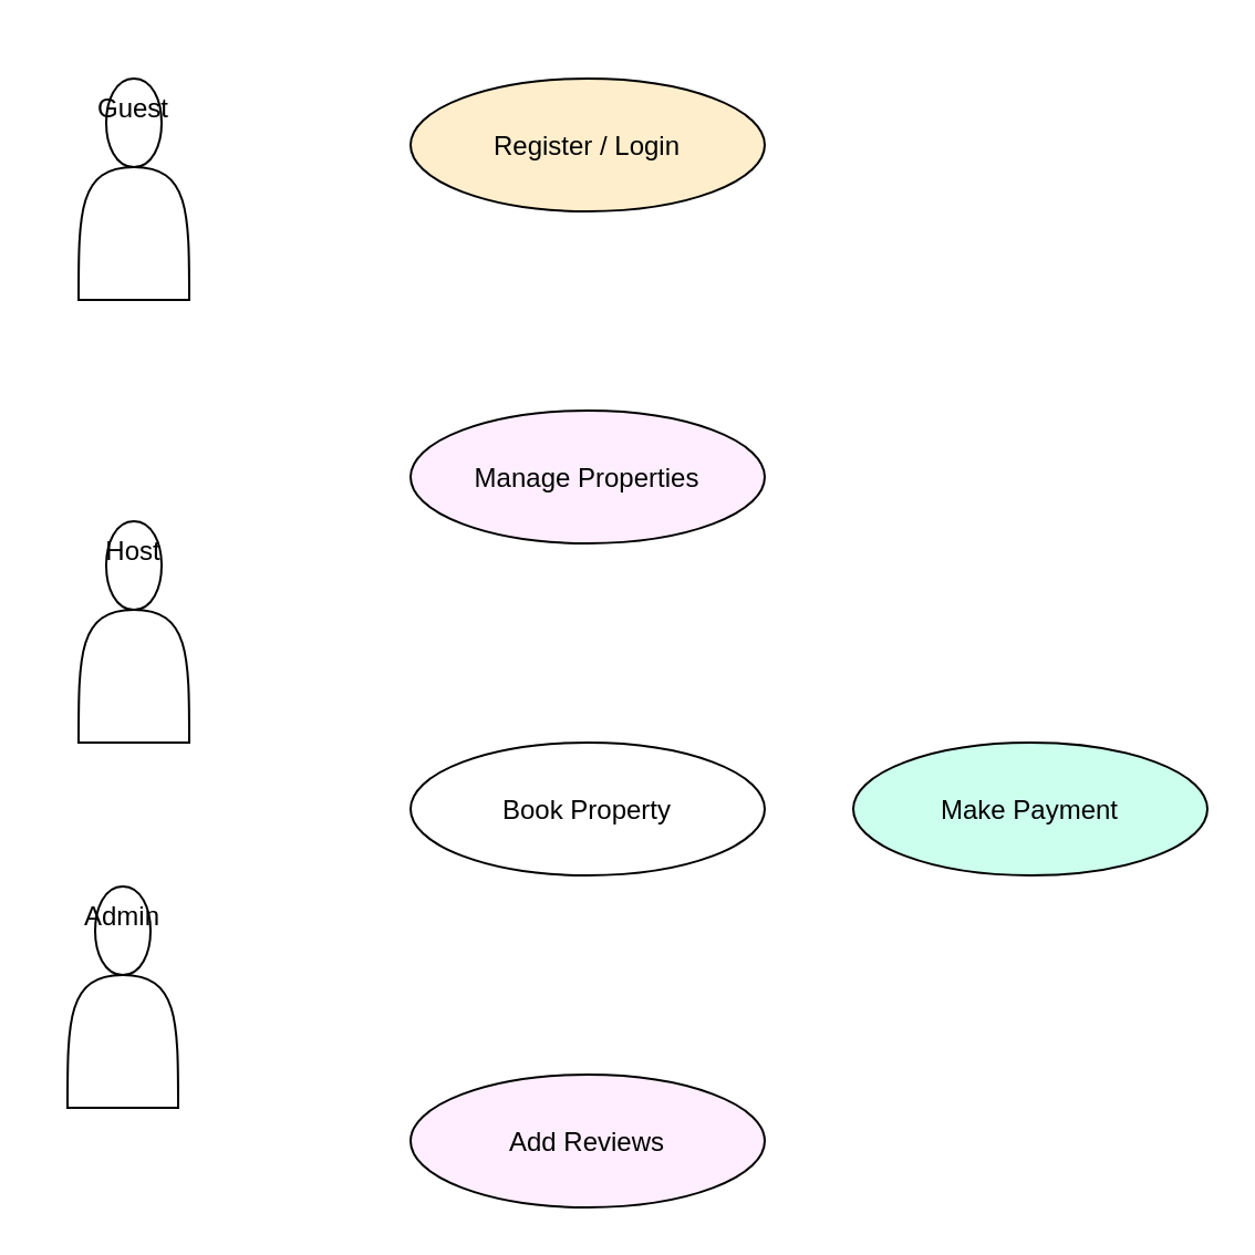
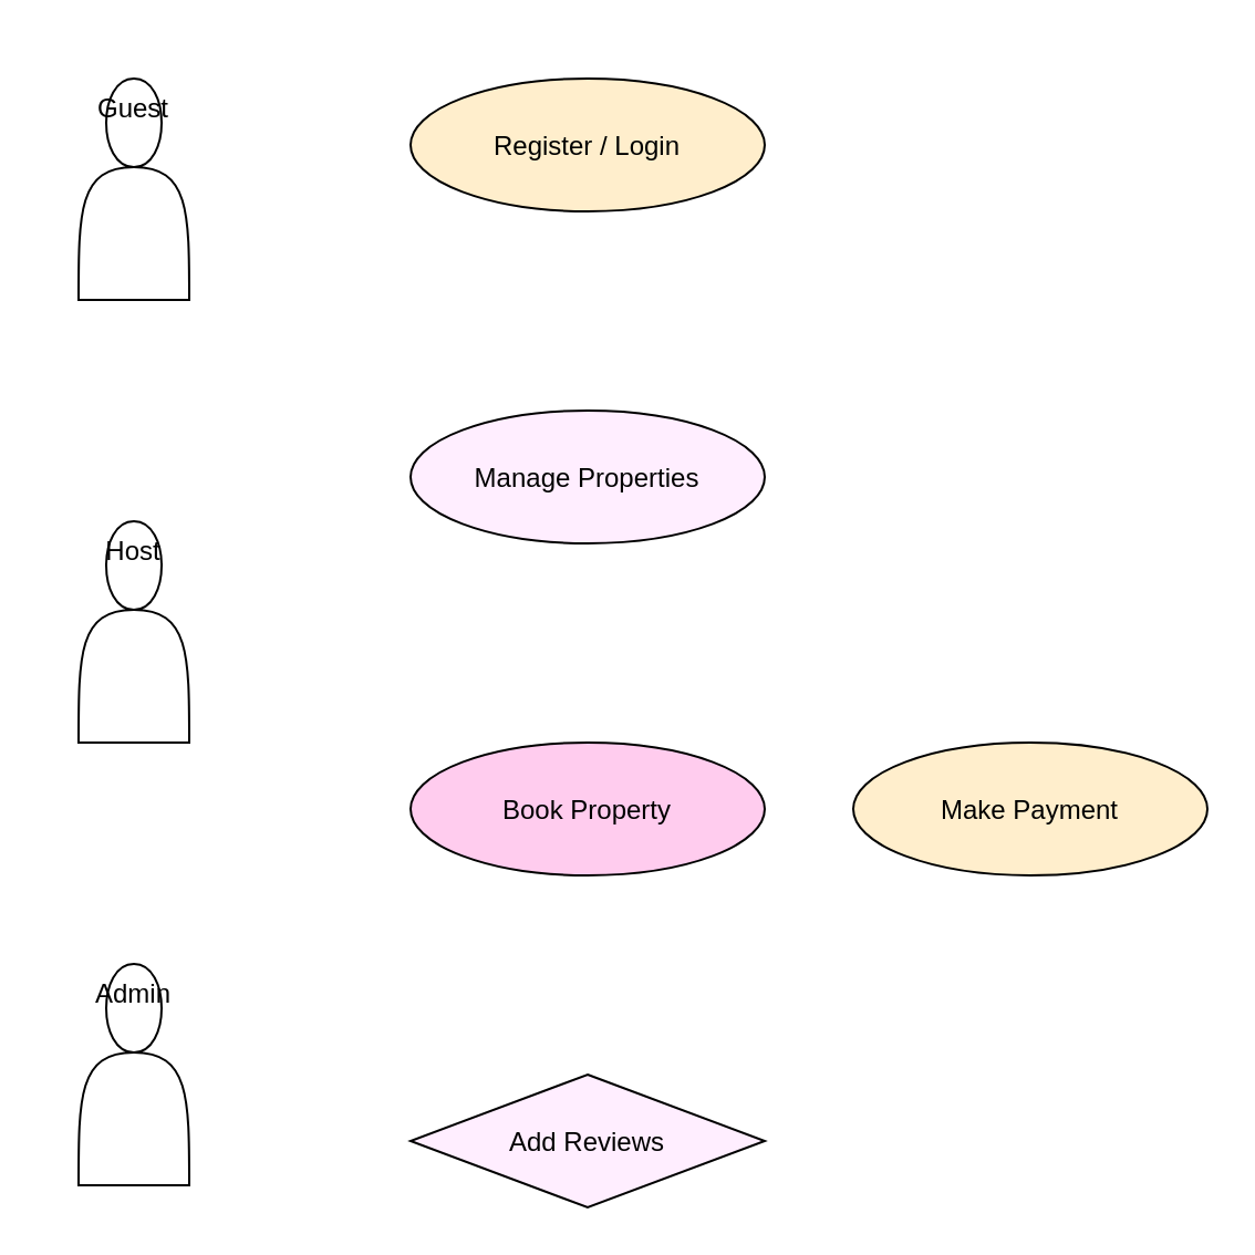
  <mxCell id="0" />
  <mxCell id="1" parent="0" />
  <mxCell id="2" value="Guest" style="shape=actor;verticalAlign=top;" vertex="1" parent="1"><mxGeometry x="20" y="20" width="50" height="100" as="geometry" /></mxCell>
  <mxCell id="3" value="Host" style="shape=actor;verticalAlign=top;" vertex="1" parent="1"><mxGeometry x="20" y="220" width="50" height="100" as="geometry" /></mxCell>
- <mxCell id="4" value="Admin" style="shape=actor;verticalAlign=top;" vertex="1" parent="1"><mxGeometry x="15" y="385" width="50" height="100" as="geometry" /></mxCell>
+ <mxCell id="4" value="Admin" style="shape=actor;verticalAlign=top;" vertex="1" parent="1"><mxGeometry x="20" y="420" width="50" height="100" as="geometry" /></mxCell>
  <mxCell id="5" value="Register / Login" style="ellipse;fillColor=#FFEECC;strokeColor=#000000;" vertex="1" parent="1"><mxGeometry x="170" y="20" width="160" height="60" as="geometry" /></mxCell>
  <mxCell id="6" value="Manage Properties" style="ellipse;fillColor=#ffeeff;strokeColor=#000000;" vertex="1" parent="1"><mxGeometry x="170" y="170" width="160" height="60" as="geometry" /></mxCell>
- <mxCell id="7" value="Book Property" style="ellipse;fillColor=#ffffff;strokeColor=#000000;" vertex="1" parent="1"><mxGeometry x="170" y="320" width="160" height="60" as="geometry" /></mxCell>
- <mxCell id="8" value="Make Payment" style="ellipse;fillColor=#CCFFEE;strokeColor=#000000;" vertex="1" parent="1"><mxGeometry x="370" y="320" width="160" height="60" as="geometry" /></mxCell>
- <mxCell id="9" value="Add Reviews" style="ellipse;fillColor=#FFEEFF;strokeColor=#000000;" vertex="1" parent="1"><mxGeometry x="170" y="470" width="160" height="60" as="geometry" /></mxCell>
+ <mxCell id="7" value="Book Property" style="ellipse;fillColor=#FFCCEE;strokeColor=#000000;" vertex="1" parent="1"><mxGeometry x="170" y="320" width="160" height="60" as="geometry" /></mxCell>
+ <mxCell id="8" value="Make Payment" style="ellipse;fillColor=#ffeecc;strokeColor=#000000;" vertex="1" parent="1"><mxGeometry x="370" y="320" width="160" height="60" as="geometry" /></mxCell>
+ <mxCell id="9" value="Add Reviews" style="rhombus;fillColor=#FFEEFF;strokeColor=#000000;" vertex="1" parent="1"><mxGeometry x="170" y="470" width="160" height="60" as="geometry" /></mxCell>
  <mxCell id="10" style="edgeStyle=elbowEdgeStyle;rounded=0;" edge="1" parent="1" source="2" target="5" />
  <mxCell id="11" style="edgeStyle=elbowEdgeStyle;rounded=0;" edge="1" parent="1" source="2" target="7" />
  <mxCell id="12" style="edgeStyle=elbowEdgeStyle;rounded=0;endArrow=diamond;" edge="1" parent="1" source="2" target="9" />
  <mxCell id="13" style="edgeStyle=elbowEdgeStyle;rounded=0;" edge="1" parent="1" source="3" target="6" />
  <mxCell id="14" style="edgeStyle=elbowEdgeStyle;rounded=0;" edge="1" parent="1" source="4" target="6" />
